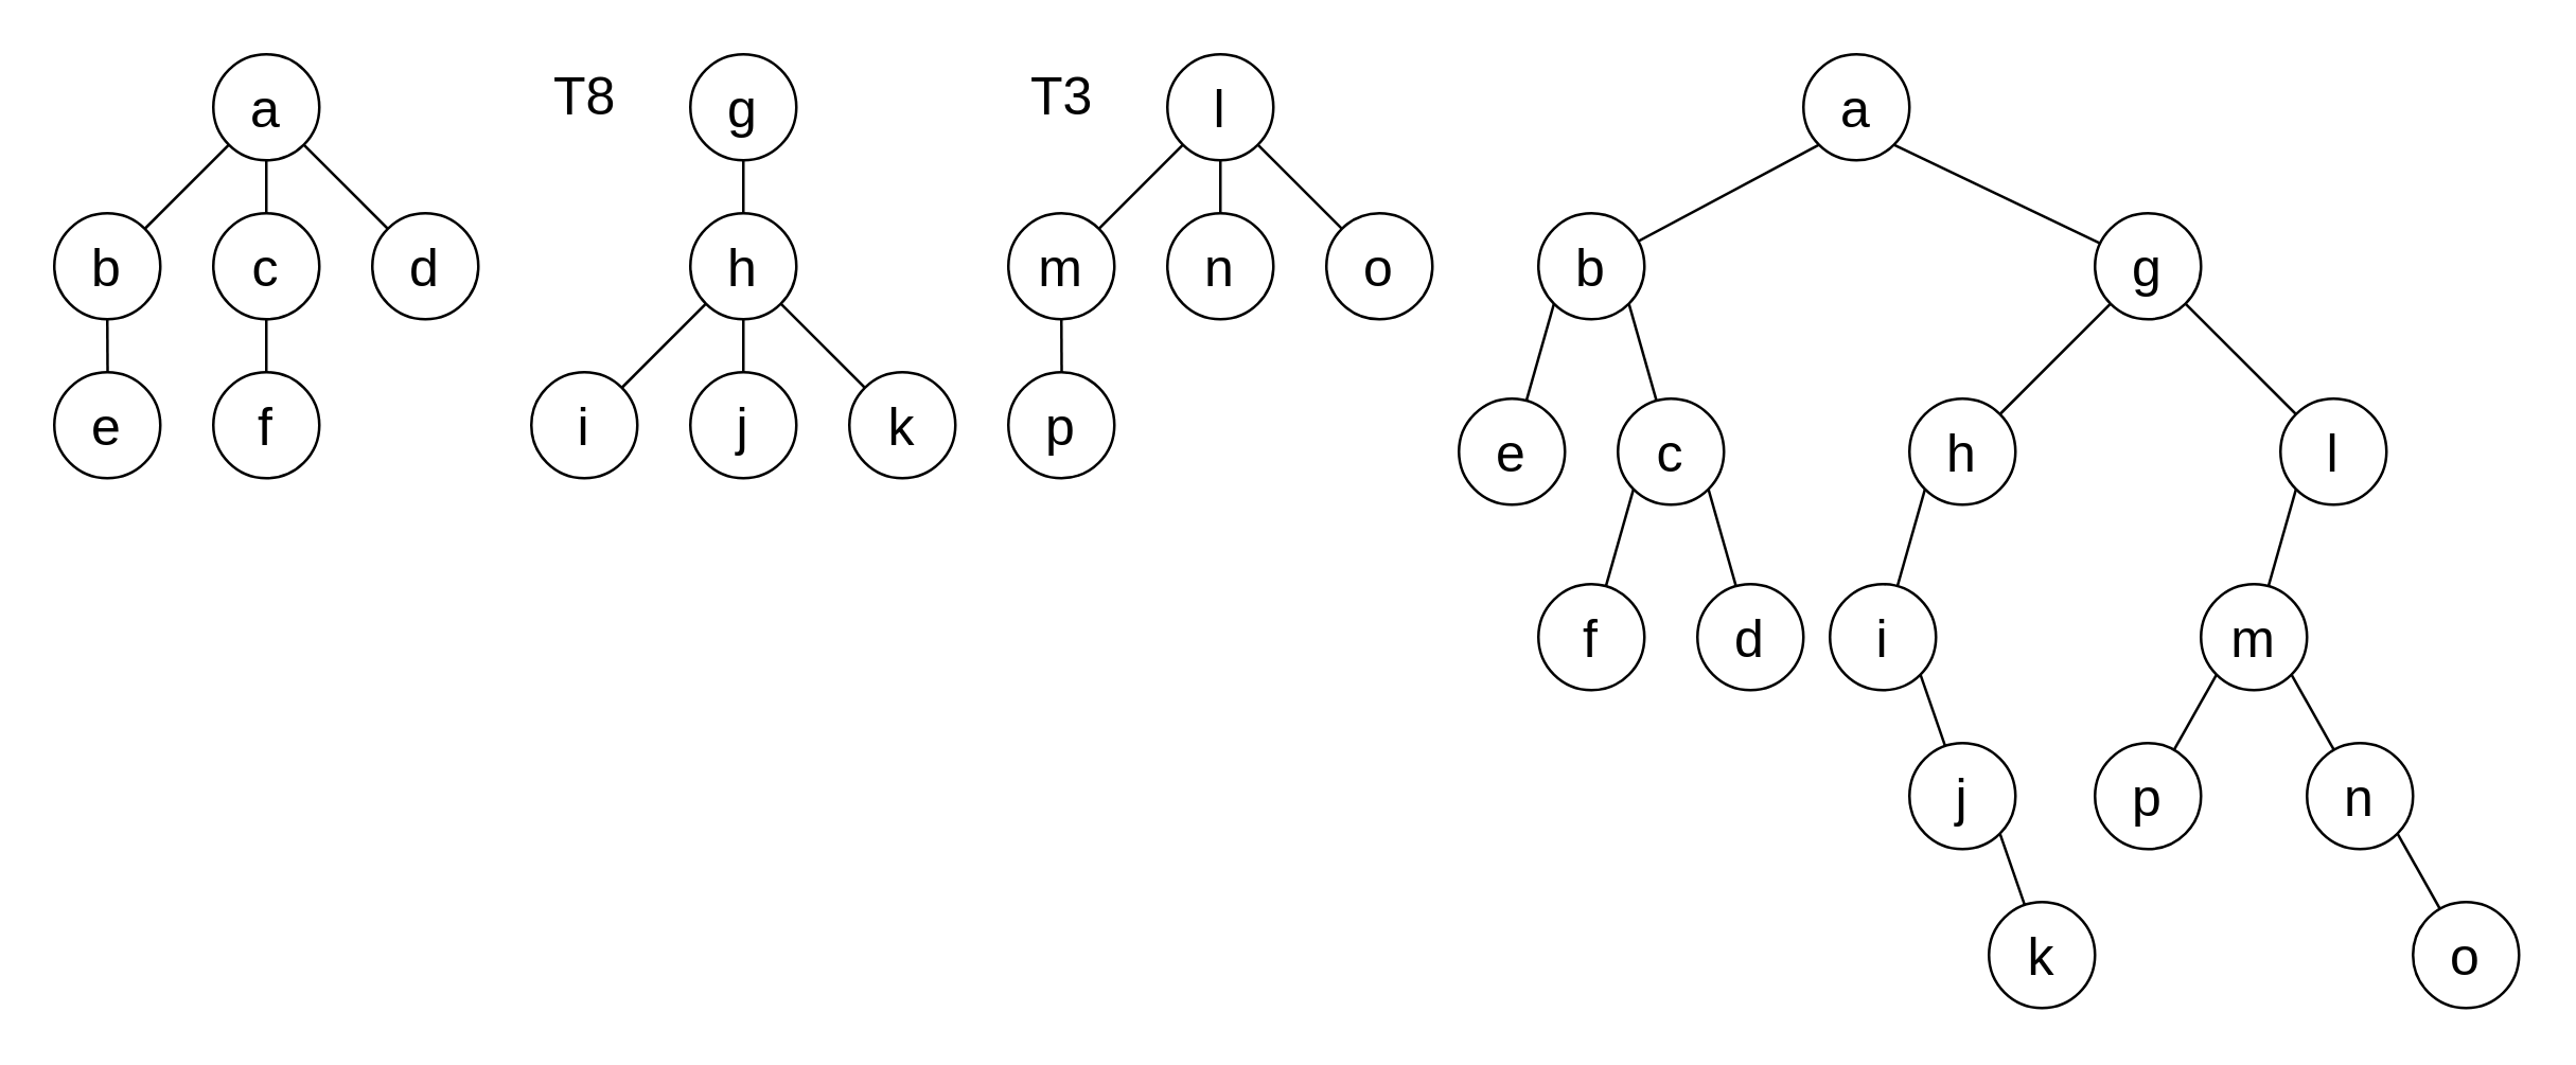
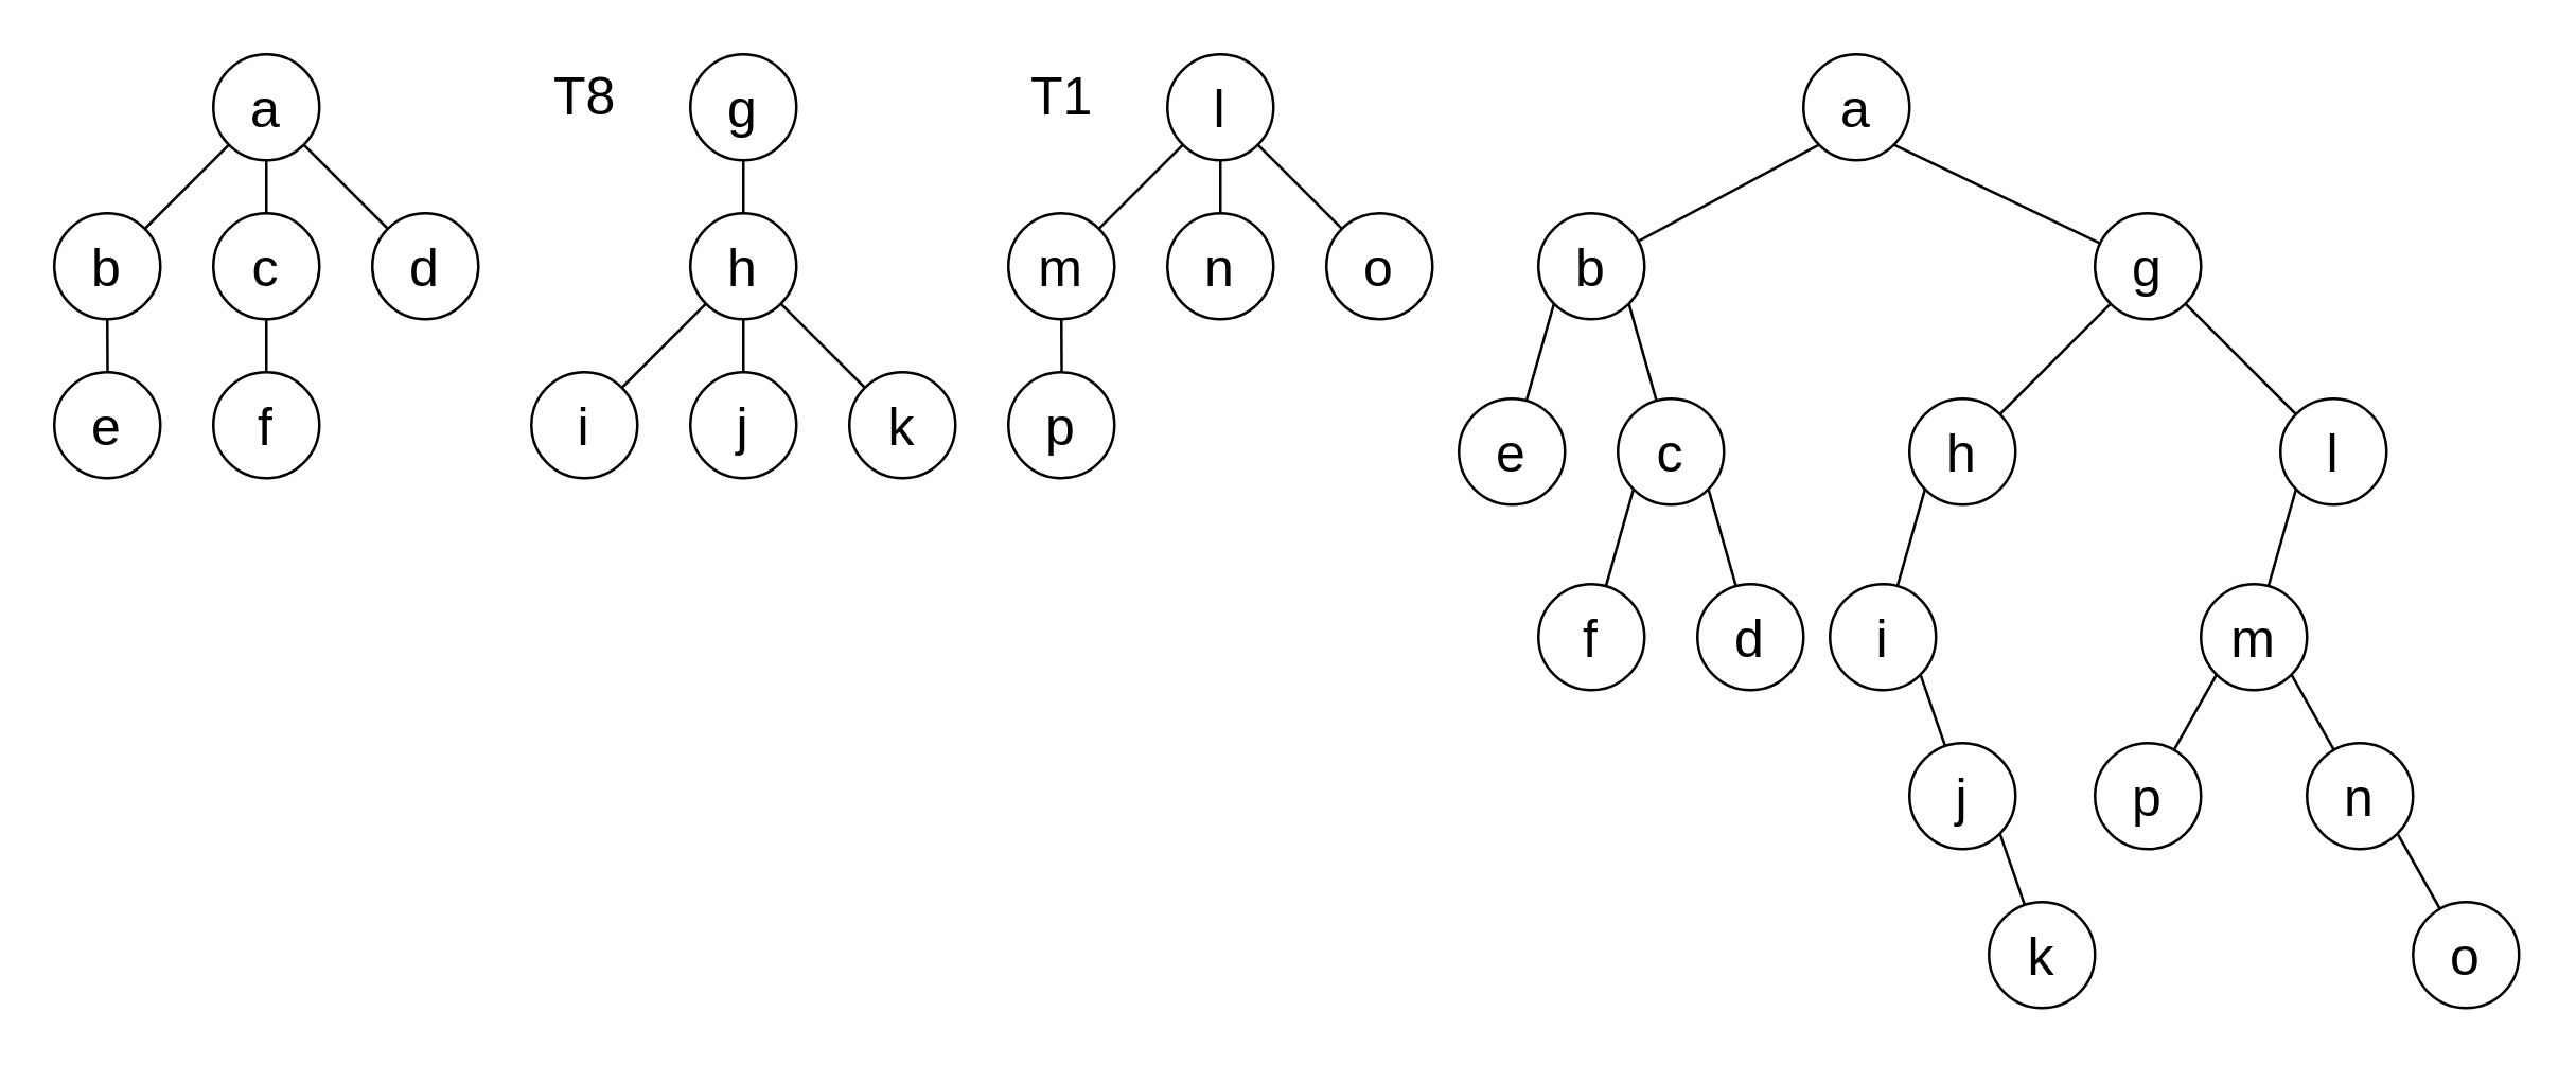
  <mxCell id="0" />
  <mxCell id="1" parent="0" />
  <mxCell id="2" style="edgeStyle=none;rounded=0;orthogonalLoop=1;jettySize=auto;html=1;exitX=1;exitY=1;exitDx=0;exitDy=0;entryX=0.5;entryY=0.5;entryDx=0;entryDy=0;entryPerimeter=0;fontSize=20;" parent="1" source="54" target="53" edge="1"><mxGeometry relative="1" as="geometry" /></mxCell>
  <mxCell id="3" style="edgeStyle=none;rounded=0;orthogonalLoop=1;jettySize=auto;html=1;exitX=0.5;exitY=1;exitDx=0;exitDy=0;entryX=0.5;entryY=0.5;entryDx=0;entryDy=0;entryPerimeter=0;fontSize=20;" parent="1" source="31" target="18" edge="1"><mxGeometry relative="1" as="geometry" /></mxCell>
  <mxCell id="4" style="rounded=0;orthogonalLoop=1;jettySize=auto;html=1;entryX=0.5;entryY=0.5;entryDx=0;entryDy=0;entryPerimeter=0;fontSize=20;" parent="1" source="7" target="11" edge="1"><mxGeometry relative="1" as="geometry" /></mxCell>
  <mxCell id="5" style="rounded=0;orthogonalLoop=1;jettySize=auto;html=1;exitX=0;exitY=1;exitDx=0;exitDy=0;entryX=0.5;entryY=0.5;entryDx=0;entryDy=0;entryPerimeter=0;fontSize=20;" parent="1" source="7" target="9" edge="1"><mxGeometry relative="1" as="geometry" /></mxCell>
  <mxCell id="6" style="edgeStyle=none;rounded=0;orthogonalLoop=1;jettySize=auto;html=1;exitX=1;exitY=1;exitDx=0;exitDy=0;entryX=0.5;entryY=0.5;entryDx=0;entryDy=0;entryPerimeter=0;fontSize=20;" parent="1" source="7" target="12" edge="1"><mxGeometry relative="1" as="geometry" /></mxCell>
  <mxCell id="7" value="a" style="ellipse;whiteSpace=wrap;html=1;aspect=fixed;fontSize=20;" parent="1" vertex="1"><mxGeometry x="80" y="20" width="40" height="40" as="geometry" /></mxCell>
  <mxCell id="8" style="edgeStyle=none;rounded=0;orthogonalLoop=1;jettySize=auto;html=1;exitX=0.5;exitY=1;exitDx=0;exitDy=0;entryX=0.505;entryY=0.5;entryDx=0;entryDy=0;entryPerimeter=0;fontSize=20;" parent="1" source="9" target="13" edge="1"><mxGeometry relative="1" as="geometry" /></mxCell>
  <mxCell id="9" value="b" style="ellipse;whiteSpace=wrap;html=1;aspect=fixed;fontSize=20;" parent="1" vertex="1"><mxGeometry y="80" width="40" height="40" as="geometry" x="20" /></mxCell>
  <mxCell id="10" style="edgeStyle=none;rounded=0;orthogonalLoop=1;jettySize=auto;html=1;entryX=0.5;entryY=0.5;entryDx=0;entryDy=0;entryPerimeter=0;fontSize=20;" parent="1" source="11" target="14" edge="1"><mxGeometry relative="1" as="geometry" /></mxCell>
  <mxCell id="11" value="c" style="ellipse;whiteSpace=wrap;html=1;aspect=fixed;fontSize=20;" parent="1" vertex="1"><mxGeometry x="80" y="80" width="40" height="40" as="geometry" /></mxCell>
  <mxCell id="12" value="d" style="ellipse;whiteSpace=wrap;html=1;aspect=fixed;fontSize=20;" parent="1" vertex="1"><mxGeometry x="140" y="80" width="40" height="40" as="geometry" /></mxCell>
  <mxCell id="13" value="e" style="ellipse;whiteSpace=wrap;html=1;aspect=fixed;fontSize=20;" parent="1" vertex="1"><mxGeometry y="140" width="40" height="40" as="geometry" x="20" /></mxCell>
  <mxCell id="14" value="f" style="ellipse;whiteSpace=wrap;html=1;aspect=fixed;fontSize=20;" parent="1" vertex="1"><mxGeometry x="80" y="140" width="40" height="40" as="geometry" /></mxCell>
  <mxCell id="15" style="rounded=0;orthogonalLoop=1;jettySize=auto;html=1;entryX=0.5;entryY=0.5;entryDx=0;entryDy=0;entryPerimeter=0;fontSize=20;" parent="1" source="18" target="20" edge="1"><mxGeometry relative="1" as="geometry" /></mxCell>
  <mxCell id="16" style="rounded=0;orthogonalLoop=1;jettySize=auto;html=1;exitX=0;exitY=1;exitDx=0;exitDy=0;entryX=0.5;entryY=0.5;entryDx=0;entryDy=0;entryPerimeter=0;fontSize=20;" parent="1" source="18" target="19" edge="1"><mxGeometry relative="1" as="geometry" /></mxCell>
  <mxCell id="17" style="edgeStyle=none;rounded=0;orthogonalLoop=1;jettySize=auto;html=1;exitX=1;exitY=1;exitDx=0;exitDy=0;entryX=0.5;entryY=0.5;entryDx=0;entryDy=0;entryPerimeter=0;fontSize=20;" parent="1" source="18" target="21" edge="1"><mxGeometry relative="1" as="geometry" /></mxCell>
  <mxCell id="18" value="h" style="ellipse;whiteSpace=wrap;html=1;aspect=fixed;fontSize=20;" parent="1" vertex="1"><mxGeometry x="260" y="80" width="40" height="40" as="geometry" /></mxCell>
  <mxCell id="19" value="i" style="ellipse;whiteSpace=wrap;html=1;aspect=fixed;fontSize=20;" parent="1" vertex="1"><mxGeometry x="200" y="140" width="40" height="40" as="geometry" /></mxCell>
  <mxCell id="20" value="j" style="ellipse;whiteSpace=wrap;html=1;aspect=fixed;fontSize=20;" parent="1" vertex="1"><mxGeometry x="260" y="140" width="40" height="40" as="geometry" /></mxCell>
  <mxCell id="21" value="k" style="ellipse;whiteSpace=wrap;html=1;aspect=fixed;fontSize=20;" parent="1" vertex="1"><mxGeometry x="320" y="140" width="40" height="40" as="geometry" /></mxCell>
  <mxCell id="22" style="rounded=0;orthogonalLoop=1;jettySize=auto;html=1;entryX=0.5;entryY=0.5;entryDx=0;entryDy=0;entryPerimeter=0;fontSize=20;" parent="1" source="25" target="28" edge="1"><mxGeometry relative="1" as="geometry" /></mxCell>
  <mxCell id="23" style="rounded=0;orthogonalLoop=1;jettySize=auto;html=1;exitX=0;exitY=1;exitDx=0;exitDy=0;entryX=0.5;entryY=0.5;entryDx=0;entryDy=0;entryPerimeter=0;fontSize=20;" parent="1" source="25" target="27" edge="1"><mxGeometry relative="1" as="geometry" /></mxCell>
  <mxCell id="24" style="edgeStyle=none;rounded=0;orthogonalLoop=1;jettySize=auto;html=1;exitX=1;exitY=1;exitDx=0;exitDy=0;entryX=0.5;entryY=0.5;entryDx=0;entryDy=0;entryPerimeter=0;fontSize=20;" parent="1" source="25" target="29" edge="1"><mxGeometry relative="1" as="geometry" /></mxCell>
  <mxCell id="25" value="l" style="ellipse;whiteSpace=wrap;html=1;aspect=fixed;fontSize=20;" parent="1" vertex="1"><mxGeometry x="440" y="20" width="40" height="40" as="geometry" /></mxCell>
  <mxCell id="26" style="edgeStyle=none;rounded=0;orthogonalLoop=1;jettySize=auto;html=1;exitX=0.5;exitY=1;exitDx=0;exitDy=0;entryX=0.505;entryY=0.5;entryDx=0;entryDy=0;entryPerimeter=0;fontSize=20;" parent="1" source="27" target="30" edge="1"><mxGeometry relative="1" as="geometry" /></mxCell>
  <mxCell id="27" value="m" style="ellipse;whiteSpace=wrap;html=1;aspect=fixed;fontSize=20;" parent="1" vertex="1"><mxGeometry x="380" y="80" width="40" height="40" as="geometry" /></mxCell>
  <mxCell id="28" value="n" style="ellipse;whiteSpace=wrap;html=1;aspect=fixed;fontSize=20;" parent="1" vertex="1"><mxGeometry x="440" y="80" width="40" height="40" as="geometry" /></mxCell>
  <mxCell id="29" value="o" style="ellipse;whiteSpace=wrap;html=1;aspect=fixed;fontSize=20;" parent="1" vertex="1"><mxGeometry x="500" y="80" width="40" height="40" as="geometry" /></mxCell>
  <mxCell id="30" value="p" style="ellipse;whiteSpace=wrap;html=1;aspect=fixed;fontSize=20;" parent="1" vertex="1"><mxGeometry x="380" y="140" width="40" height="40" as="geometry" /></mxCell>
  <mxCell id="31" value="g" style="ellipse;whiteSpace=wrap;html=1;aspect=fixed;fontSize=20;" parent="1" vertex="1"><mxGeometry x="260" y="20" width="40" height="40" as="geometry" /></mxCell>
  <mxCell id="32" value="T8" style="text;html=1;align=center;verticalAlign=middle;resizable=0;points=[];autosize=1;strokeColor=none;fillColor=none;fontSize=20;" parent="1" vertex="1"><mxGeometry x="200" y="20" width="40" height="30" as="geometry" /></mxCell>
- <mxCell id="33" value="T3" style="text;html=1;align=center;verticalAlign=middle;resizable=0;points=[];autosize=1;strokeColor=none;fillColor=none;fontSize=20;" parent="1" vertex="1"><mxGeometry x="380" y="20" width="40" height="30" as="geometry" /></mxCell>
+ <mxCell id="33" value="T1" style="text;html=1;align=center;verticalAlign=middle;resizable=0;points=[];autosize=1;strokeColor=none;fillColor=none;fontSize=20;" parent="1" vertex="1"><mxGeometry x="380" y="20" width="40" height="30" as="geometry" /></mxCell>
  <mxCell id="34" style="edgeStyle=none;rounded=0;orthogonalLoop=1;jettySize=auto;html=1;exitX=0;exitY=1;exitDx=0;exitDy=0;entryX=0.5;entryY=0.5;entryDx=0;entryDy=0;entryPerimeter=0;fontSize=20;" parent="1" source="36" target="39" edge="1"><mxGeometry relative="1" as="geometry" /></mxCell>
  <mxCell id="35" style="edgeStyle=none;rounded=0;orthogonalLoop=1;jettySize=auto;html=1;exitX=1;exitY=1;exitDx=0;exitDy=0;entryX=0.5;entryY=0.5;entryDx=0;entryDy=0;entryPerimeter=0;fontSize=20;" parent="1" source="36" target="42" edge="1"><mxGeometry relative="1" as="geometry" /></mxCell>
  <mxCell id="36" value="a" style="ellipse;whiteSpace=wrap;html=1;aspect=fixed;fontSize=20;" parent="1" vertex="1"><mxGeometry x="680" y="20" width="40" height="40" as="geometry" /></mxCell>
  <mxCell id="37" style="edgeStyle=none;rounded=0;orthogonalLoop=1;jettySize=auto;html=1;exitX=0;exitY=1;exitDx=0;exitDy=0;entryX=0.5;entryY=0.5;entryDx=0;entryDy=0;entryPerimeter=0;fontSize=20;" parent="1" source="39" target="43" edge="1"><mxGeometry relative="1" as="geometry" /></mxCell>
  <mxCell id="38" style="edgeStyle=none;rounded=0;orthogonalLoop=1;jettySize=auto;html=1;exitX=1;exitY=1;exitDx=0;exitDy=0;entryX=0.5;entryY=0.5;entryDx=0;entryDy=0;entryPerimeter=0;fontSize=20;" parent="1" source="39" target="46" edge="1"><mxGeometry relative="1" as="geometry" /></mxCell>
  <mxCell id="39" value="b" style="ellipse;whiteSpace=wrap;html=1;aspect=fixed;fontSize=20;" parent="1" vertex="1"><mxGeometry x="580" y="80" width="40" height="40" as="geometry" /></mxCell>
  <mxCell id="40" style="edgeStyle=none;rounded=0;orthogonalLoop=1;jettySize=auto;html=1;exitX=0;exitY=1;exitDx=0;exitDy=0;entryX=0.5;entryY=0.5;entryDx=0;entryDy=0;entryPerimeter=0;fontSize=20;" parent="1" source="42" target="50" edge="1"><mxGeometry relative="1" as="geometry" /></mxCell>
  <mxCell id="41" style="edgeStyle=none;rounded=0;orthogonalLoop=1;jettySize=auto;html=1;exitX=1;exitY=1;exitDx=0;exitDy=0;entryX=0.5;entryY=0.5;entryDx=0;entryDy=0;entryPerimeter=0;fontSize=20;" parent="1" source="42" target="56" edge="1"><mxGeometry relative="1" as="geometry" /></mxCell>
  <mxCell id="42" value="g" style="ellipse;whiteSpace=wrap;html=1;aspect=fixed;fontSize=20;" parent="1" vertex="1"><mxGeometry x="790" y="80" width="40" height="40" as="geometry" /></mxCell>
  <mxCell id="43" value="e" style="ellipse;whiteSpace=wrap;html=1;aspect=fixed;fontSize=20;" parent="1" vertex="1"><mxGeometry x="550" y="150" width="40" height="40" as="geometry" /></mxCell>
  <mxCell id="44" style="edgeStyle=none;rounded=0;orthogonalLoop=1;jettySize=auto;html=1;exitX=1;exitY=1;exitDx=0;exitDy=0;entryX=0.5;entryY=0.5;entryDx=0;entryDy=0;entryPerimeter=0;fontSize=20;" parent="1" source="46" target="48" edge="1"><mxGeometry relative="1" as="geometry" /></mxCell>
  <mxCell id="45" style="edgeStyle=none;rounded=0;orthogonalLoop=1;jettySize=auto;html=1;exitX=0;exitY=1;exitDx=0;exitDy=0;entryX=0.5;entryY=0.5;entryDx=0;entryDy=0;entryPerimeter=0;fontSize=20;" parent="1" source="46" target="47" edge="1"><mxGeometry relative="1" as="geometry" /></mxCell>
  <mxCell id="46" value="c" style="ellipse;whiteSpace=wrap;html=1;aspect=fixed;fontSize=20;" parent="1" vertex="1"><mxGeometry x="610" y="150" width="40" height="40" as="geometry" /></mxCell>
  <mxCell id="47" value="f" style="ellipse;whiteSpace=wrap;html=1;aspect=fixed;fontSize=20;" parent="1" vertex="1"><mxGeometry x="580" y="220" width="40" height="40" as="geometry" /></mxCell>
  <mxCell id="48" value="d" style="ellipse;whiteSpace=wrap;html=1;aspect=fixed;fontSize=20;" parent="1" vertex="1"><mxGeometry x="640" y="220" width="40" height="40" as="geometry" /></mxCell>
  <mxCell id="49" style="edgeStyle=none;rounded=0;orthogonalLoop=1;jettySize=auto;html=1;exitX=0;exitY=1;exitDx=0;exitDy=0;entryX=0.5;entryY=0.5;entryDx=0;entryDy=0;entryPerimeter=0;fontSize=20;" parent="1" source="50" target="52" edge="1"><mxGeometry relative="1" as="geometry" /></mxCell>
  <mxCell id="50" value="h" style="ellipse;whiteSpace=wrap;html=1;aspect=fixed;fontSize=20;" parent="1" vertex="1"><mxGeometry x="720" y="150" width="40" height="40" as="geometry" /></mxCell>
  <mxCell id="51" style="edgeStyle=none;rounded=0;orthogonalLoop=1;jettySize=auto;html=1;exitX=1;exitY=1;exitDx=0;exitDy=0;entryX=0.5;entryY=0.5;entryDx=0;entryDy=0;entryPerimeter=0;fontSize=20;" parent="1" source="52" target="54" edge="1"><mxGeometry relative="1" as="geometry" /></mxCell>
  <mxCell id="52" value="i" style="ellipse;whiteSpace=wrap;html=1;aspect=fixed;fontSize=20;" parent="1" vertex="1"><mxGeometry x="690" y="220" width="40" height="40" as="geometry" /></mxCell>
  <mxCell id="53" value="k" style="ellipse;whiteSpace=wrap;html=1;aspect=fixed;fontSize=20;" parent="1" vertex="1"><mxGeometry x="750" y="340" width="40" height="40" as="geometry" /></mxCell>
  <mxCell id="54" value="j" style="ellipse;whiteSpace=wrap;html=1;aspect=fixed;fontSize=20;" parent="1" vertex="1"><mxGeometry x="720" y="280" width="40" height="40" as="geometry" /></mxCell>
  <mxCell id="55" style="edgeStyle=none;rounded=0;orthogonalLoop=1;jettySize=auto;html=1;exitX=0;exitY=1;exitDx=0;exitDy=0;entryX=0.5;entryY=0.5;entryDx=0;entryDy=0;entryPerimeter=0;fontSize=20;" parent="1" source="56" target="59" edge="1"><mxGeometry relative="1" as="geometry" /></mxCell>
  <mxCell id="56" value="l" style="ellipse;whiteSpace=wrap;html=1;aspect=fixed;fontSize=20;" parent="1" vertex="1"><mxGeometry x="860" y="150" width="40" height="40" as="geometry" /></mxCell>
  <mxCell id="57" style="edgeStyle=none;rounded=0;orthogonalLoop=1;jettySize=auto;html=1;exitX=0;exitY=1;exitDx=0;exitDy=0;entryX=0.5;entryY=0.5;entryDx=0;entryDy=0;entryPerimeter=0;fontSize=20;" parent="1" source="59" target="60" edge="1"><mxGeometry relative="1" as="geometry" /></mxCell>
  <mxCell id="58" style="edgeStyle=none;rounded=0;orthogonalLoop=1;jettySize=auto;html=1;exitX=1;exitY=1;exitDx=0;exitDy=0;entryX=0.5;entryY=0.5;entryDx=0;entryDy=0;entryPerimeter=0;fontSize=20;" parent="1" source="59" target="62" edge="1"><mxGeometry relative="1" as="geometry" /></mxCell>
  <mxCell id="59" value="m" style="ellipse;whiteSpace=wrap;html=1;aspect=fixed;fontSize=20;" parent="1" vertex="1"><mxGeometry x="830" y="220" width="40" height="40" as="geometry" /></mxCell>
  <mxCell id="60" value="p" style="ellipse;whiteSpace=wrap;html=1;aspect=fixed;fontSize=20;" parent="1" vertex="1"><mxGeometry x="790" y="280" width="40" height="40" as="geometry" /></mxCell>
  <mxCell id="61" style="edgeStyle=none;rounded=0;orthogonalLoop=1;jettySize=auto;html=1;exitX=1;exitY=1;exitDx=0;exitDy=0;entryX=0.5;entryY=0.5;entryDx=0;entryDy=0;entryPerimeter=0;fontSize=20;" parent="1" source="62" target="63" edge="1"><mxGeometry relative="1" as="geometry" /></mxCell>
  <mxCell id="62" value="n" style="ellipse;whiteSpace=wrap;html=1;aspect=fixed;fontSize=20;" parent="1" vertex="1"><mxGeometry x="870" y="280" width="40" height="40" as="geometry" /></mxCell>
  <mxCell id="63" value="o" style="ellipse;whiteSpace=wrap;html=1;aspect=fixed;fontSize=20;" parent="1" vertex="1"><mxGeometry x="910" y="340" width="40" height="40" as="geometry" /></mxCell>
